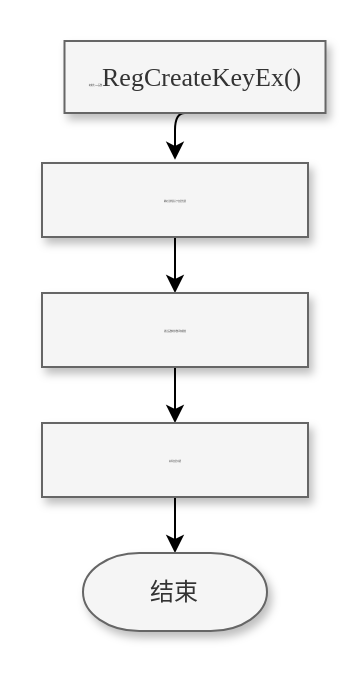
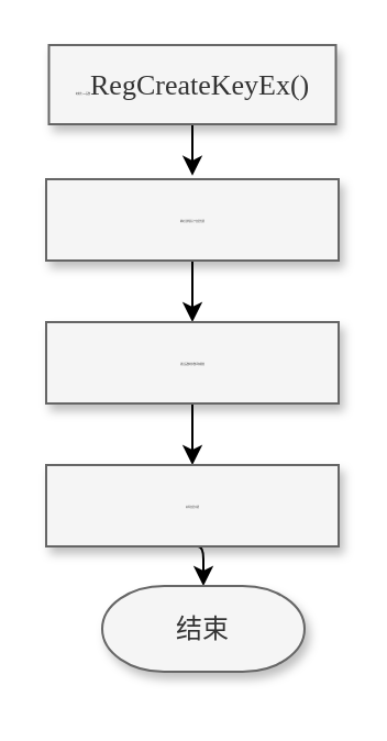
  <mxCell id="0" />
  <mxCell id="1" parent="0" />
  <mxCell id="2" style="edgeStyle=orthogonalEdgeStyle;rounded=1;orthogonalLoop=1;jettySize=auto;html=1;exitX=0.5;exitY=1;exitDx=0;exitDy=0;fontFamily=Times New Roman;fontSize=1;endArrow=classic;endFill=1;" edge="1" parent="1" source="3"><mxGeometry relative="1" as="geometry"><mxPoint x="87" y="79.4" as="targetPoint" /></mxGeometry></mxCell>
- <mxCell id="3" value="初始化API函数&lt;span style=&quot;font-family: &amp;#34;times new roman&amp;#34; , serif&quot;&gt;&lt;font style=&quot;font-size: 13px&quot;&gt;RegCreateKeyEx()&lt;/font&gt;&lt;/span&gt;" style="rounded=0;whiteSpace=wrap;html=1;shadow=1;fontFamily=Times New Roman;fontSize=1;strokeWidth=1;fillColor=#f5f5f5;fontColor=#333333;strokeColor=#666666;" vertex="1" parent="1"><mxGeometry x="31.75" y="20" width="130.5" height="36" as="geometry" /></mxCell>
+ <mxCell id="3" value="初始化API函数&lt;span style=&quot;font-family: &amp;#34;times new roman&amp;#34; , serif&quot;&gt;&lt;font style=&quot;font-size: 13px&quot;&gt;RegCreateKeyEx()&lt;/font&gt;&lt;/span&gt;" style="rounded=0;whiteSpace=wrap;html=1;shadow=1;fontFamily=Times New Roman;fontSize=1;strokeWidth=1;fillColor=#f5f5f5;fontColor=#333333;strokeColor=#666666;" vertex="1" parent="1"><mxGeometry x="21.75" y="20" width="130.5" height="36" as="geometry" /></mxCell>
  <mxCell id="4" style="edgeStyle=orthogonalEdgeStyle;rounded=1;orthogonalLoop=1;jettySize=auto;html=1;exitX=0.5;exitY=1;exitDx=0;exitDy=0;entryX=0.5;entryY=0;entryDx=0;entryDy=0;fontFamily=Times New Roman;fontSize=1;endArrow=classic;endFill=1;" edge="1" parent="1" source="5" target="7"><mxGeometry relative="1" as="geometry" /></mxCell>
  <mxCell id="5" value="确定注册表关于自启位置" style="rounded=0;whiteSpace=wrap;html=1;shadow=1;fontFamily=Times New Roman;fontSize=1;strokeWidth=1;fillColor=#f5f5f5;fontColor=#333333;strokeColor=#666666;" vertex="1" parent="1"><mxGeometry x="20.5" y="81" width="133" height="37" as="geometry" /></mxCell>
  <mxCell id="6" style="edgeStyle=orthogonalEdgeStyle;rounded=1;orthogonalLoop=1;jettySize=auto;html=1;exitX=0.5;exitY=1;exitDx=0;exitDy=0;entryX=0.5;entryY=0;entryDx=0;entryDy=0;fontFamily=Times New Roman;fontSize=1;endArrow=classic;endFill=1;" edge="1" parent="1" source="7" target="9"><mxGeometry relative="1" as="geometry" /></mxCell>
  <mxCell id="7" value="通过函数的参数添加键值" style="rounded=0;whiteSpace=wrap;html=1;shadow=1;fontFamily=Times New Roman;fontSize=1;strokeWidth=1;fillColor=#f5f5f5;fontColor=#333333;strokeColor=#666666;" vertex="1" parent="1"><mxGeometry x="20.5" y="146" width="133" height="37" as="geometry" /></mxCell>
  <mxCell id="8" style="edgeStyle=orthogonalEdgeStyle;rounded=1;orthogonalLoop=1;jettySize=auto;html=1;exitX=0.5;exitY=1;exitDx=0;exitDy=0;entryX=0.5;entryY=0;entryDx=0;entryDy=0;entryPerimeter=0;fontFamily=Times New Roman;fontSize=1;endArrow=classic;endFill=1;" edge="1" parent="1" source="9" target="10"><mxGeometry relative="1" as="geometry" /></mxCell>
  <mxCell id="9" value="实现自启功能" style="rounded=0;whiteSpace=wrap;html=1;shadow=1;fontFamily=Times New Roman;fontSize=1;strokeWidth=1;fillColor=#f5f5f5;fontColor=#333333;strokeColor=#666666;" vertex="1" parent="1"><mxGeometry x="20.5" y="211" width="133" height="37" as="geometry" /></mxCell>
- <mxCell id="10" value="&lt;p&gt;结束&lt;/p&gt;" style="strokeWidth=1;html=1;shape=mxgraph.flowchart.terminator;whiteSpace=wrap;shadow=1;fillColor=#f5f5f5;fontColor=#333333;strokeColor=#666666;" vertex="1" parent="1"><mxGeometry x="41" y="276" width="92" height="39" as="geometry" /></mxCell>
+ <mxCell id="10" value="&lt;p&gt;结束&lt;/p&gt;" style="strokeWidth=1;html=1;shape=mxgraph.flowchart.terminator;whiteSpace=wrap;shadow=1;fillColor=#f5f5f5;fontColor=#333333;strokeColor=#666666;" vertex="1" parent="1"><mxGeometry x="46" y="266" width="92" height="39" as="geometry" /></mxCell>
